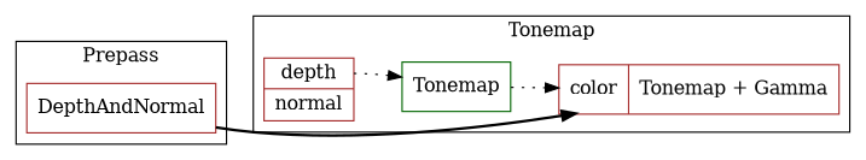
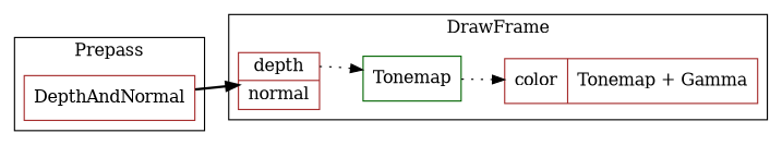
  digraph {
    rankdir=LR
    node [color=brown shape=record]
    edge [style=dotted]
    n1 [label="<depth>depth|<normal>normal"]
    n2 [color=darkgreen label=Tonemap]
    n3 [label="{color|Tonemap + Gamma}"]
    DepthAndNormal
    subgraph cluster_1 {
-     label=Tonemap
+     label=DrawFrame
      n1
      n2
      n3
    }
    subgraph cluster_2 {
      label=Prepass
      DepthAndNormal
    }
    n1 -> n2 [tailport=depth]
    n2 -> n3
-   DepthAndNormal -> n3 [style=bold]
+   DepthAndNormal -> n1 [style=bold]
  }
